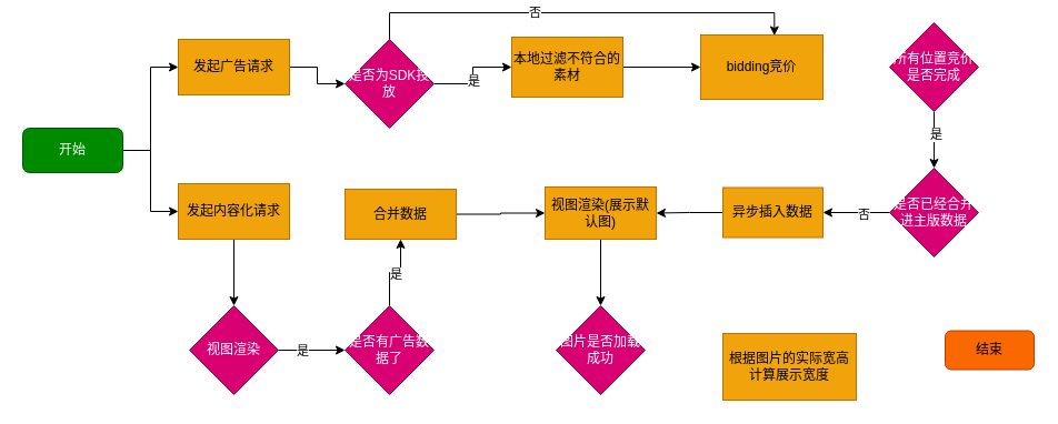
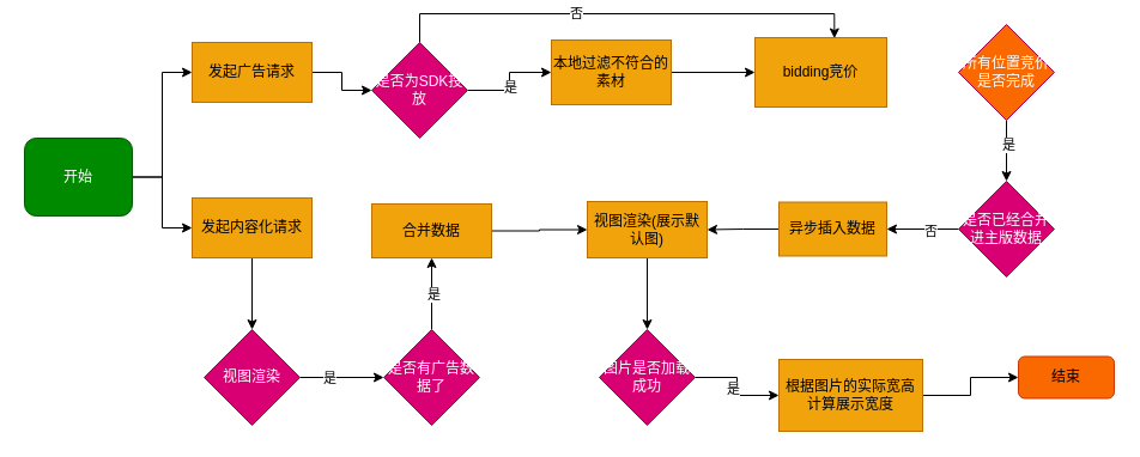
  <mxCell id="0" />
  <mxCell id="1" parent="0" />
  <mxCell id="2" value="" style="edgeStyle=orthogonalEdgeStyle;rounded=0;orthogonalLoop=1;jettySize=auto;html=1;entryX=0;entryY=0.5;entryDx=0;entryDy=0;" edge="1" parent="1" source="4" target="8"><mxGeometry relative="1" as="geometry" /></mxCell>
  <mxCell id="3" style="edgeStyle=orthogonalEdgeStyle;rounded=0;orthogonalLoop=1;jettySize=auto;html=1;entryX=0;entryY=0.5;entryDx=0;entryDy=0;" edge="1" parent="1" source="4" target="6"><mxGeometry relative="1" as="geometry" /></mxCell>
- <mxCell id="4" value="开始" style="rounded=1;whiteSpace=wrap;html=1;fillColor=#008a00;fontColor=#ffffff;strokeColor=#005700;" vertex="1" parent="1"><mxGeometry x="20" y="115" width="90" height="40" as="geometry" /></mxCell>
+ <mxCell id="4" value="开始" style="rounded=1;whiteSpace=wrap;html=1;fillColor=#008a00;fontColor=#ffffff;strokeColor=#005700;" vertex="1" parent="1"><mxGeometry x="20" y="115" width="90" height="65" as="geometry" /></mxCell>
  <mxCell id="5" value="" style="edgeStyle=orthogonalEdgeStyle;rounded=0;orthogonalLoop=1;jettySize=auto;html=1;" edge="1" parent="1" source="6" target="27"><mxGeometry relative="1" as="geometry" /></mxCell>
  <mxCell id="6" value="发起广告请求" style="whiteSpace=wrap;html=1;fillColor=#f0a30a;fontColor=#000000;strokeColor=#BD7000;" vertex="1" parent="1"><mxGeometry x="160" y="35" width="100" height="50" as="geometry" /></mxCell>
  <mxCell id="7" value="" style="edgeStyle=orthogonalEdgeStyle;rounded=0;orthogonalLoop=1;jettySize=auto;html=1;" edge="1" parent="1" source="8" target="11"><mxGeometry relative="1" as="geometry" /></mxCell>
  <mxCell id="8" value="发起内容化请求" style="whiteSpace=wrap;html=1;fillColor=#f0a30a;fontColor=#000000;strokeColor=#BD7000;" vertex="1" parent="1"><mxGeometry x="160" y="165" width="100" height="50" as="geometry" /></mxCell>
  <mxCell id="9" value="" style="edgeStyle=orthogonalEdgeStyle;rounded=0;orthogonalLoop=1;jettySize=auto;html=1;" edge="1" parent="1" source="11" target="17"><mxGeometry relative="1" as="geometry" /></mxCell>
  <mxCell id="10" value="是" style="edgeLabel;html=1;align=center;verticalAlign=middle;resizable=0;points=[];" vertex="1" connectable="0" parent="9"><mxGeometry x="-0.311" relative="1" as="geometry"><mxPoint as="offset" /></mxGeometry></mxCell>
  <mxCell id="11" value="视图渲染" style="rhombus;whiteSpace=wrap;html=1;rounded=0;fillColor=#d80073;fontColor=#ffffff;strokeColor=#A50040;" vertex="1" parent="1"><mxGeometry x="170" y="275" width="80" height="80" as="geometry" /></mxCell>
  <mxCell id="12" value="" style="edgeStyle=orthogonalEdgeStyle;rounded=0;orthogonalLoop=1;jettySize=auto;html=1;" edge="1" parent="1" source="14" target="22"><mxGeometry relative="1" as="geometry" /></mxCell>
  <mxCell id="13" value="是" style="edgeLabel;html=1;align=center;verticalAlign=middle;resizable=0;points=[];" vertex="1" connectable="0" parent="12"><mxGeometry x="-0.216" y="1" relative="1" as="geometry"><mxPoint as="offset" /></mxGeometry></mxCell>
- <mxCell id="14" value="所有位置竞价是否完成" style="rhombus;whiteSpace=wrap;html=1;rounded=0;fillColor=#d80073;fontColor=#ffffff;strokeColor=#A50040;" vertex="1" parent="1"><mxGeometry x="800" y="20" width="80" height="80" as="geometry" /></mxCell>
+ <mxCell id="14" value="所有位置竞价是否完成" style="rhombus;whiteSpace=wrap;html=1;rounded=0;fillColor=#fa6800;fontColor=#ffffff;strokeColor=#A50040;" vertex="1" parent="1"><mxGeometry x="800" y="20" width="80" height="80" as="geometry" /></mxCell>
  <mxCell id="15" value="" style="edgeStyle=orthogonalEdgeStyle;rounded=0;orthogonalLoop=1;jettySize=auto;html=1;" edge="1" parent="1" source="17" target="19"><mxGeometry relative="1" as="geometry" /></mxCell>
  <mxCell id="16" value="是" style="edgeLabel;html=1;align=center;verticalAlign=middle;resizable=0;points=[];" vertex="1" connectable="0" parent="15"><mxGeometry y="-1" relative="1" as="geometry"><mxPoint as="offset" /></mxGeometry></mxCell>
- <mxCell id="17" value="是否有广告数据了" style="rhombus;whiteSpace=wrap;html=1;rounded=0;fillColor=#d80073;fontColor=#ffffff;strokeColor=#A50040;" vertex="1" parent="1"><mxGeometry x="310" y="275" width="80" height="80" as="geometry" /></mxCell>
+ <mxCell id="17" value="是否有广告数据了" style="rhombus;whiteSpace=wrap;html=1;rounded=0;fillColor=#d80073;fontColor=#ffffff;strokeColor=#A50040;" vertex="1" parent="1"><mxGeometry x="320" y="275" width="80" height="80" as="geometry" /></mxCell>
  <mxCell id="18" value="" style="edgeStyle=orthogonalEdgeStyle;rounded=0;orthogonalLoop=1;jettySize=auto;html=1;" edge="1" parent="1" source="19" target="34"><mxGeometry relative="1" as="geometry" /></mxCell>
  <mxCell id="19" value="合并数据" style="whiteSpace=wrap;html=1;fillColor=#f0a30a;fontColor=#000000;strokeColor=#BD7000;" vertex="1" parent="1"><mxGeometry x="310" y="170" width="100" height="45" as="geometry" /></mxCell>
  <mxCell id="20" value="" style="edgeStyle=orthogonalEdgeStyle;rounded=0;orthogonalLoop=1;jettySize=auto;html=1;" edge="1" parent="1" source="22" target="24"><mxGeometry relative="1" as="geometry" /></mxCell>
  <mxCell id="21" value="否" style="edgeLabel;html=1;align=center;verticalAlign=middle;resizable=0;points=[];" vertex="1" connectable="0" parent="20"><mxGeometry x="-0.212" y="1" relative="1" as="geometry"><mxPoint as="offset" /></mxGeometry></mxCell>
  <mxCell id="22" value="是否已经合并进主版数据" style="rhombus;whiteSpace=wrap;html=1;rounded=0;fillColor=#d80073;fontColor=#ffffff;strokeColor=#A50040;" vertex="1" parent="1"><mxGeometry x="800" y="151" width="80" height="80" as="geometry" /></mxCell>
  <mxCell id="23" value="" style="edgeStyle=orthogonalEdgeStyle;rounded=0;orthogonalLoop=1;jettySize=auto;html=1;" edge="1" parent="1" source="24" target="34"><mxGeometry relative="1" as="geometry" /></mxCell>
  <mxCell id="24" value="异步插入数据" style="whiteSpace=wrap;html=1;fillColor=#f0a30a;fontColor=#000000;strokeColor=#BD7000;" vertex="1" parent="1"><mxGeometry x="650" y="168.5" width="90" height="45" as="geometry" /></mxCell>
  <mxCell id="25" value="" style="edgeStyle=orthogonalEdgeStyle;rounded=0;orthogonalLoop=1;jettySize=auto;html=1;" edge="1" parent="1" source="27" target="29"><mxGeometry relative="1" as="geometry" /></mxCell>
  <mxCell id="26" value="是" style="edgeLabel;html=1;align=center;verticalAlign=middle;resizable=0;points=[];" vertex="1" connectable="0" parent="25"><mxGeometry x="-0.113" relative="1" as="geometry"><mxPoint as="offset" /></mxGeometry></mxCell>
  <mxCell id="27" value="是否为SDK投放" style="rhombus;whiteSpace=wrap;html=1;rounded=0;fillColor=#d80073;fontColor=#ffffff;strokeColor=#A50040;" vertex="1" parent="1"><mxGeometry x="310" y="35" width="80" height="80" as="geometry" /></mxCell>
  <mxCell id="28" value="" style="edgeStyle=orthogonalEdgeStyle;rounded=0;orthogonalLoop=1;jettySize=auto;html=1;" edge="1" parent="1" source="29" target="30"><mxGeometry relative="1" as="geometry" /></mxCell>
  <mxCell id="29" value="本地过滤不符合的素材" style="whiteSpace=wrap;html=1;fillColor=#f0a30a;fontColor=#000000;strokeColor=#BD7000;" vertex="1" parent="1"><mxGeometry x="460" y="33" width="100" height="54" as="geometry" /></mxCell>
  <mxCell id="30" value="bidding竞价" style="whiteSpace=wrap;html=1;fillColor=#f0a30a;fontColor=#000000;strokeColor=#BD7000;" vertex="1" parent="1"><mxGeometry x="630" y="31" width="110" height="58" as="geometry" /></mxCell>
  <mxCell id="31" style="edgeStyle=orthogonalEdgeStyle;rounded=0;orthogonalLoop=1;jettySize=auto;html=1;entryX=0.603;entryY=0.009;entryDx=0;entryDy=0;entryPerimeter=0;exitX=0.5;exitY=0;exitDx=0;exitDy=0;" edge="1" parent="1" source="27" target="30"><mxGeometry relative="1" as="geometry" /></mxCell>
  <mxCell id="32" value="否" style="edgeLabel;html=1;align=center;verticalAlign=middle;resizable=0;points=[];" vertex="1" connectable="0" parent="31"><mxGeometry x="-0.213" y="1" relative="1" as="geometry"><mxPoint as="offset" /></mxGeometry></mxCell>
  <mxCell id="33" value="" style="edgeStyle=orthogonalEdgeStyle;rounded=0;orthogonalLoop=1;jettySize=auto;html=1;" edge="1" parent="1" source="34" target="37"><mxGeometry relative="1" as="geometry" /></mxCell>
  <mxCell id="34" value="视图渲染(展示默认图)" style="whiteSpace=wrap;html=1;fillColor=#f0a30a;fontColor=#000000;strokeColor=#BD7000;" vertex="1" parent="1"><mxGeometry x="490" y="168" width="100" height="47" as="geometry" /></mxCell>
+ <mxCell id="35" value="" style="edgeStyle=orthogonalEdgeStyle;rounded=0;orthogonalLoop=1;jettySize=auto;html=1;" edge="1" parent="1" source="37" target="39"><mxGeometry relative="1" as="geometry" /></mxCell>
+ <mxCell id="36" value="是" style="edgeLabel;html=1;align=center;verticalAlign=middle;resizable=0;points=[];" vertex="1" connectable="0" parent="35"><mxGeometry x="0.034" y="-4" relative="1" as="geometry"><mxPoint as="offset" /></mxGeometry></mxCell>
  <mxCell id="37" value="图片是否加载成功" style="rhombus;whiteSpace=wrap;html=1;rounded=0;fillColor=#d80073;fontColor=#ffffff;strokeColor=#A50040;" vertex="1" parent="1"><mxGeometry x="500" y="275" width="80" height="80" as="geometry" /></mxCell>
+ <mxCell id="38" value="" style="edgeStyle=orthogonalEdgeStyle;rounded=0;orthogonalLoop=1;jettySize=auto;html=1;" edge="1" parent="1" source="39" target="40"><mxGeometry relative="1" as="geometry" /></mxCell>
  <mxCell id="39" value="根据图片的实际宽高计算展示宽度" style="whiteSpace=wrap;html=1;fillColor=#f0a30a;fontColor=#000000;strokeColor=#BD7000;" vertex="1" parent="1"><mxGeometry x="650" y="300" width="120" height="60" as="geometry" /></mxCell>
  <mxCell id="40" value="结束" style="rounded=1;whiteSpace=wrap;html=1;fillColor=#fa6800;fontColor=#000000;strokeColor=#C73500;" vertex="1" parent="1"><mxGeometry x="850" y="297.5" width="80" height="35" as="geometry" /></mxCell>
